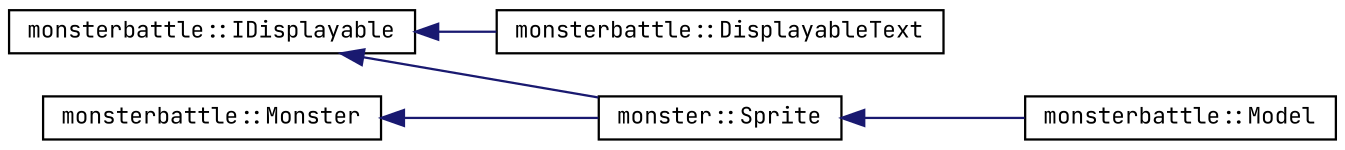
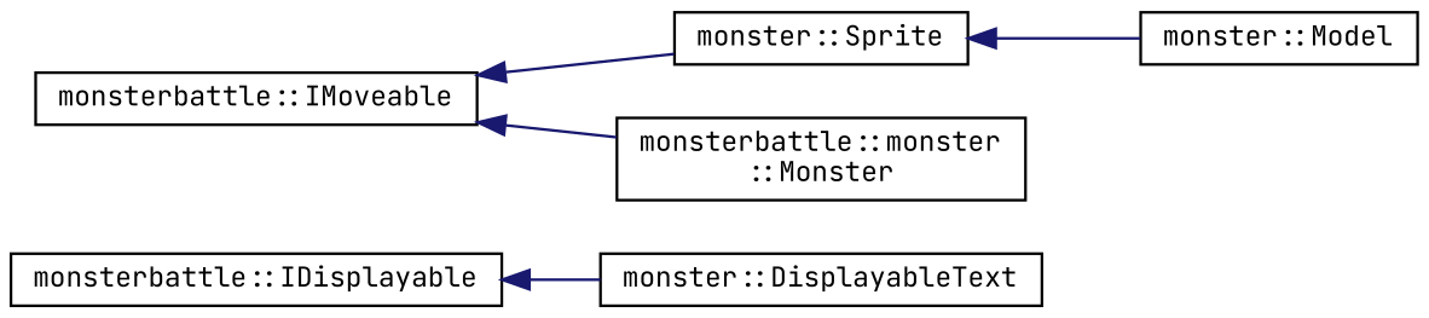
  digraph {
    fontname="JetBrains Mono"
    rankdir=LR
    node [color=black fillcolor=white fontname="JetBrains Mono" fontsize=10 shape=record style=filled]
    edge [color=midnightblue dir=back fontname="JetBrains Mono" fontsize=10 labelfontname=Helvetica labelfontsize=10 style=solid]
    n1 [height=0.2 label="monsterbattle::IDisplayable" width=0.4]
-   n2 [height=0.2 label="monsterbattle::DisplayableText" width=0.4]
+   n2 [height=0.2 label="monster::DisplayableText" width=0.4]
    n3 [height=0.2 label="monster::Sprite" width=0.4]
-   n5 [height=0.2 label="monsterbattle::Model" width=0.4]
-   n6 [height=0.2 label="monsterbattle::Monster" width=0.4]
+   n4 [height=0.2 label="monsterbattle::monster\l::Monster" width=0.4]
+   n5 [height=0.2 label="monster::Model" width=0.4]
+   n6 [height=0.2 label="monsterbattle::IMoveable" width=0.4]
    n1 -> n2
-   n1 -> n3
    n3 -> n5
    n6 -> n3
+   n6 -> n4
  }
